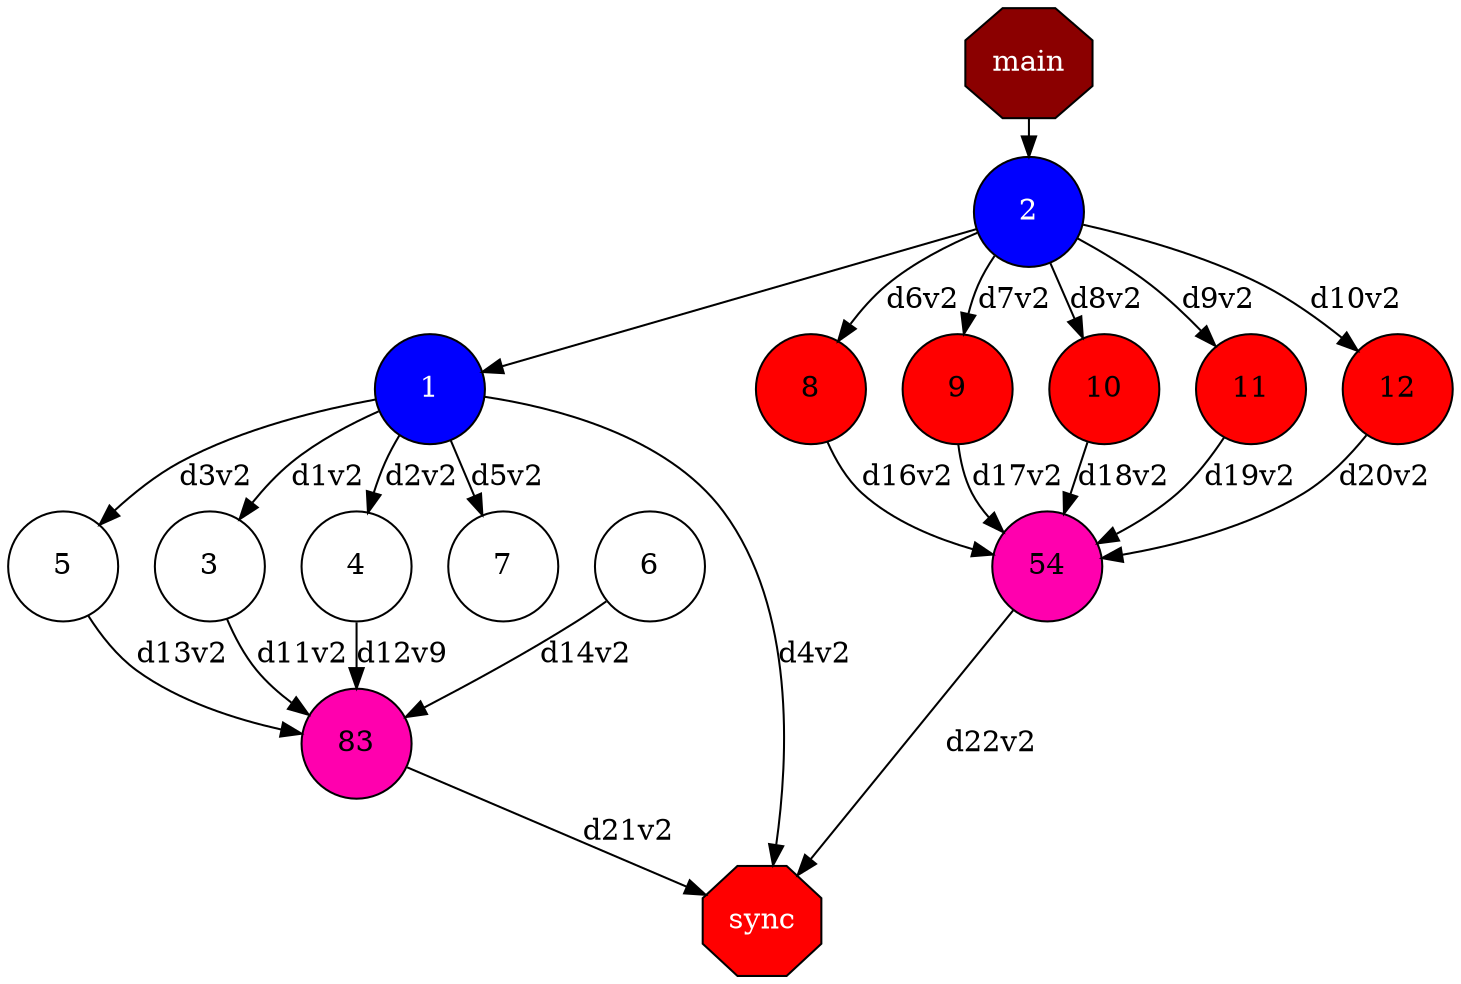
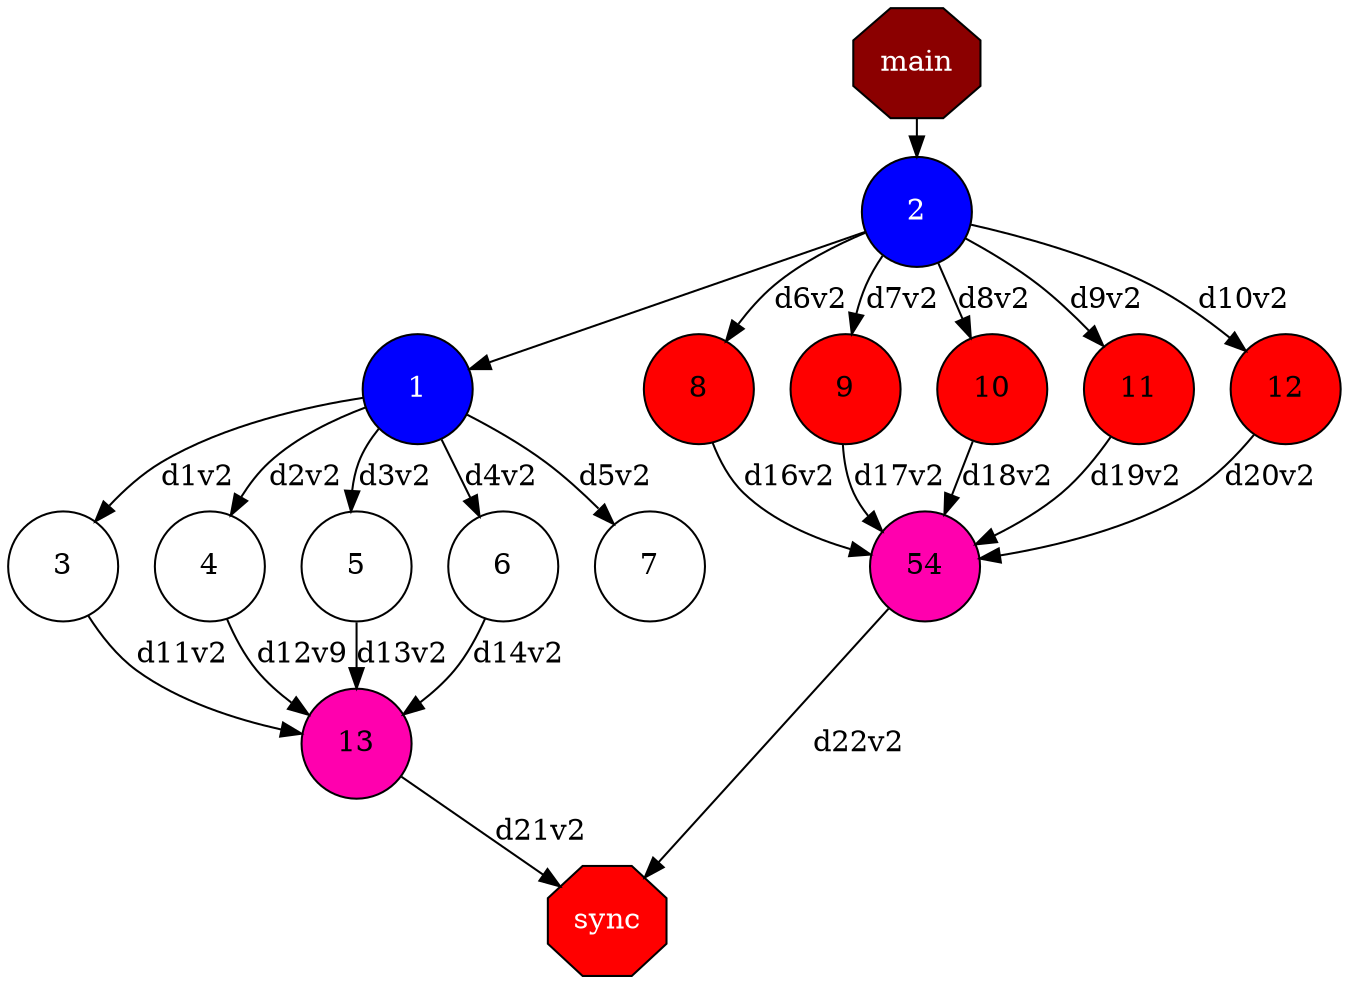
  digraph {
    compound=true
    labeljust=l
    rankdir=TB
    node [fillcolor="#ff0000" fontcolor="#000000" shape=circle style=filled]
    n1 [fillcolor="#8B0000" fontcolor="#FFFFFF" height=0.75 label=main shape=octagon]
    1 [fillcolor="#0000ff" fontcolor="#ffffff" height=0.75]
    2 [fillcolor="#0000ff" fontcolor="#ffffff" height=0.75]
    3 [fillcolor="#ffffff" height=0.75]
    4 [fillcolor="#ffffff" height=0.75]
    5 [fillcolor="#ffffff" height=0.75]
    6 [fillcolor="#ffffff" height=0.75]
    7 [fillcolor="#ffffff" height=0.75]
    8 [height=0.75]
    9 [height=0.75]
    10 [height=0.75]
    11 [height=0.75]
    12 [height=0.75]
-   13 [fillcolor="#ff00ae" height=0.75 label=83]
+   13 [fillcolor="#ff00ae" height=0.75]
    n15 [fillcolor="#ff00ae" height=0.75 label=54]
    n16 [fontcolor="#FFFFFF" height=0.75 label=sync shape=octagon]
    subgraph sub_1 {
      ranksep=0.20
      n1
      1
      2
      3
      4
      5
      6
      7
      8
      9
      10
      11
      12
      13
      n15
      n16
    }
    n1 -> 2
    1 -> 3 [label=d1v2]
    1 -> 4 [label=d2v2]
    1 -> 5 [label=d3v2]
-   1 -> n16 [label=d4v2]
+   1 -> 6 [label=d4v2]
    1 -> 7 [label=d5v2]
    2 -> 1
    2 -> 8 [label=d6v2]
    2 -> 9 [label=d7v2]
    2 -> 10 [label=d8v2]
    2 -> 11 [label=d9v2]
    2 -> 12 [label=d10v2]
    3 -> 13 [label=d11v2]
    4 -> 13 [label=d12v9]
    5 -> 13 [label=d13v2]
    6 -> 13 [label=d14v2]
    8 -> n15 [label=d16v2]
    9 -> n15 [label=d17v2]
    10 -> n15 [label=d18v2]
    11 -> n15 [label=d19v2]
    12 -> n15 [label=d20v2]
    13 -> n16 [label=d21v2]
    n15 -> n16 [label=d22v2]
  }
